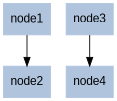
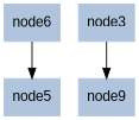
  digraph {
    fontname="Liberation Sans"
    node [color=lightsteelblue fillcolor=lightsteelblue fontname="Liberation Sans" shape=rectangle style=filled]
    edge [color="#000000" fontname="Liberation Sans"]
-   node1
-   node2
+   node1 [label=node6]
+   node2 [label=node5]
    node3
-   node4
+   node4 [label=node9]
    node1 -> node2
    node3 -> node4
  }
